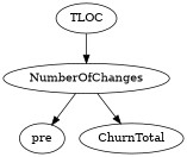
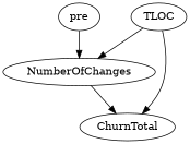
  digraph {
    NumberOfChanges
    pre
    ChurnTotal
    TLOC
-   NumberOfChanges -> pre
+   pre -> NumberOfChanges
    NumberOfChanges -> ChurnTotal
    TLOC -> NumberOfChanges
+   TLOC -> ChurnTotal
  }
